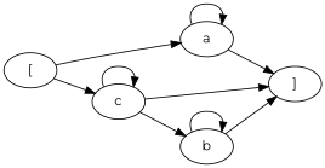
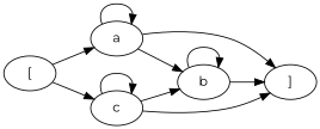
  digraph {
    fontname=Montserrat
    rankdir=LR
    node [fontname=Montserrat]
    edge [fontname=Montserrat]
    n1 [label="["]
    n2 [label=a]
    n3 [label=c]
    n4 [label="]"]
    n5 [label=b]
    n1 -> n2
    n1 -> n3
    n2 -> n2
    n2 -> n4
+   n2 -> n5
    n3 -> n3
    n3 -> n4
    n3 -> n5
    n5 -> n4
    n5 -> n5
  }
